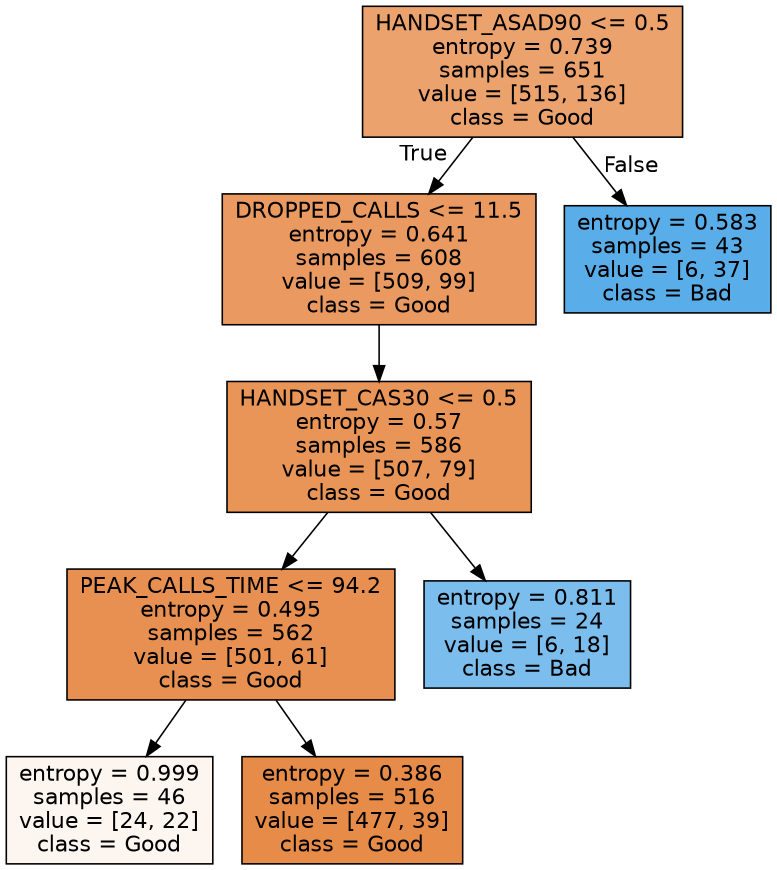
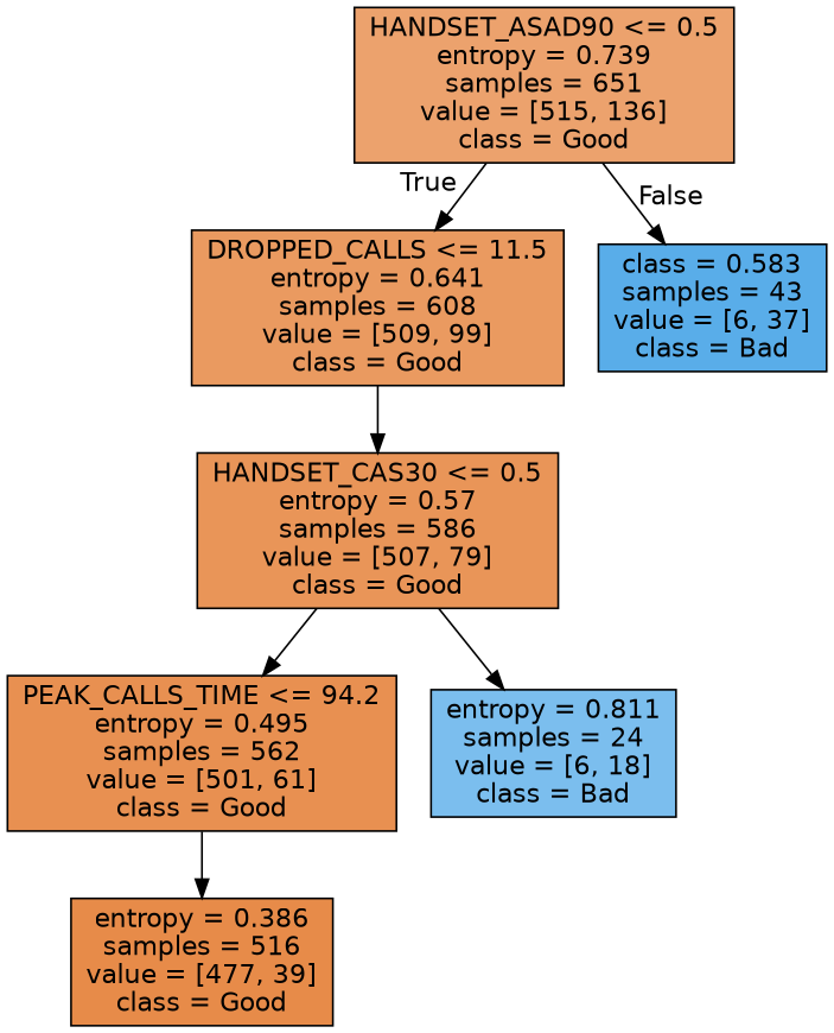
  digraph {
    node [color=black fontname=helvetica shape=box style=filled]
    edge [fontname=helvetica]
    n1 [fillcolor="#eca26d" label="HANDSET_ASAD90 <= 0.5\nentropy = 0.739\nsamples = 651\nvalue = [515, 136]\nclass = Good"]
    n2 [fillcolor="#ea9a60" label="DROPPED_CALLS <= 11.5\nentropy = 0.641\nsamples = 608\nvalue = [509, 99]\nclass = Good"]
-   n3 [fillcolor="#59ade9" label="entropy = 0.583\nsamples = 43\nvalue = [6, 37]\nclass = Bad"]
+   n3 [fillcolor="#59ade9" label="class = 0.583\nsamples = 43\nvalue = [6, 37]\nclass = Bad"]
    n4 [fillcolor="#e99558" label="HANDSET_CAS30 <= 0.5\nentropy = 0.57\nsamples = 586\nvalue = [507, 79]\nclass = Good"]
    n5 [fillcolor="#e89051" label="PEAK_CALLS_TIME <= 94.2\nentropy = 0.495\nsamples = 562\nvalue = [501, 61]\nclass = Good"]
    n6 [fillcolor="#7bbeee" label="entropy = 0.811\nsamples = 24\nvalue = [6, 18]\nclass = Bad"]
-   n7 [fillcolor="#fdf5ef" label="entropy = 0.999\nsamples = 46\nvalue = [24, 22]\nclass = Good"]
    n8 [fillcolor="#e78b49" label="entropy = 0.386\nsamples = 516\nvalue = [477, 39]\nclass = Good"]
    n1 -> n2 [headlabel=True labelangle=45 labeldistance=2.5]
    n1 -> n3 [headlabel=False labelangle=-45 labeldistance=2.5]
    n2 -> n4
    n4 -> n5
    n4 -> n6
-   n5 -> n7
    n5 -> n8
  }
